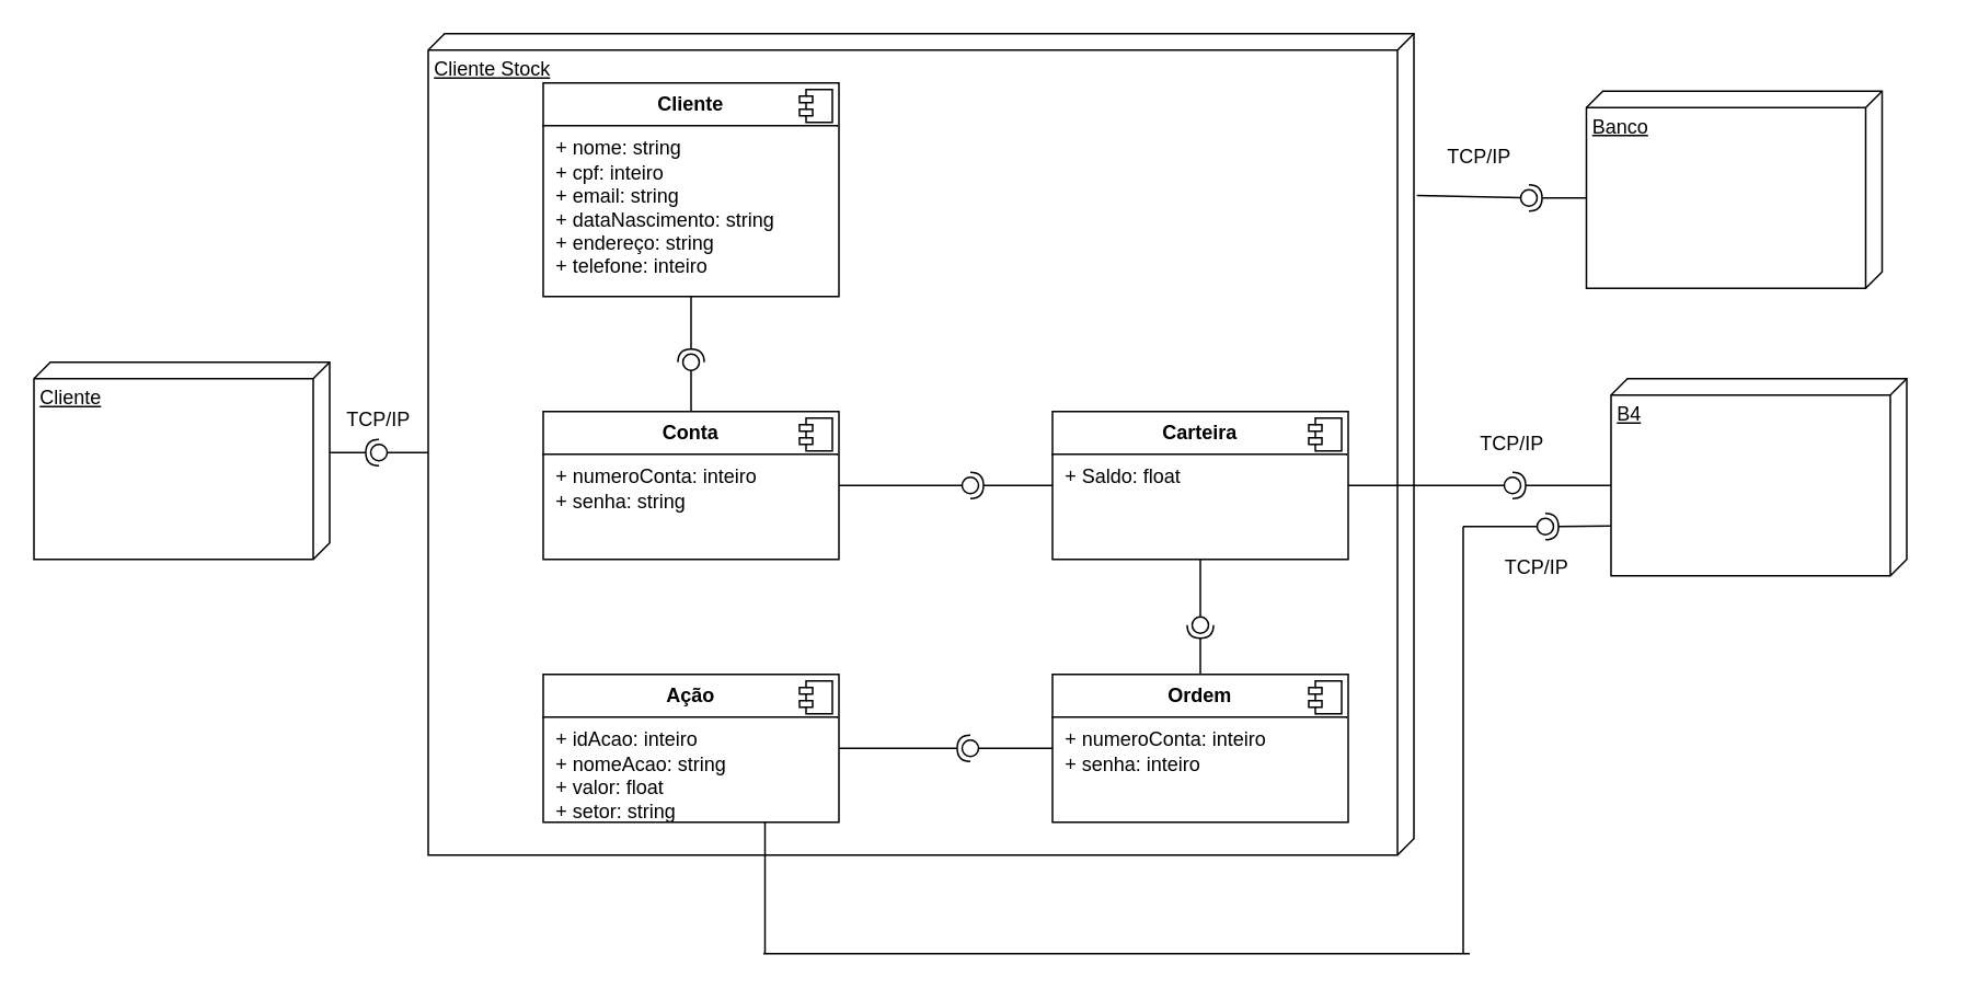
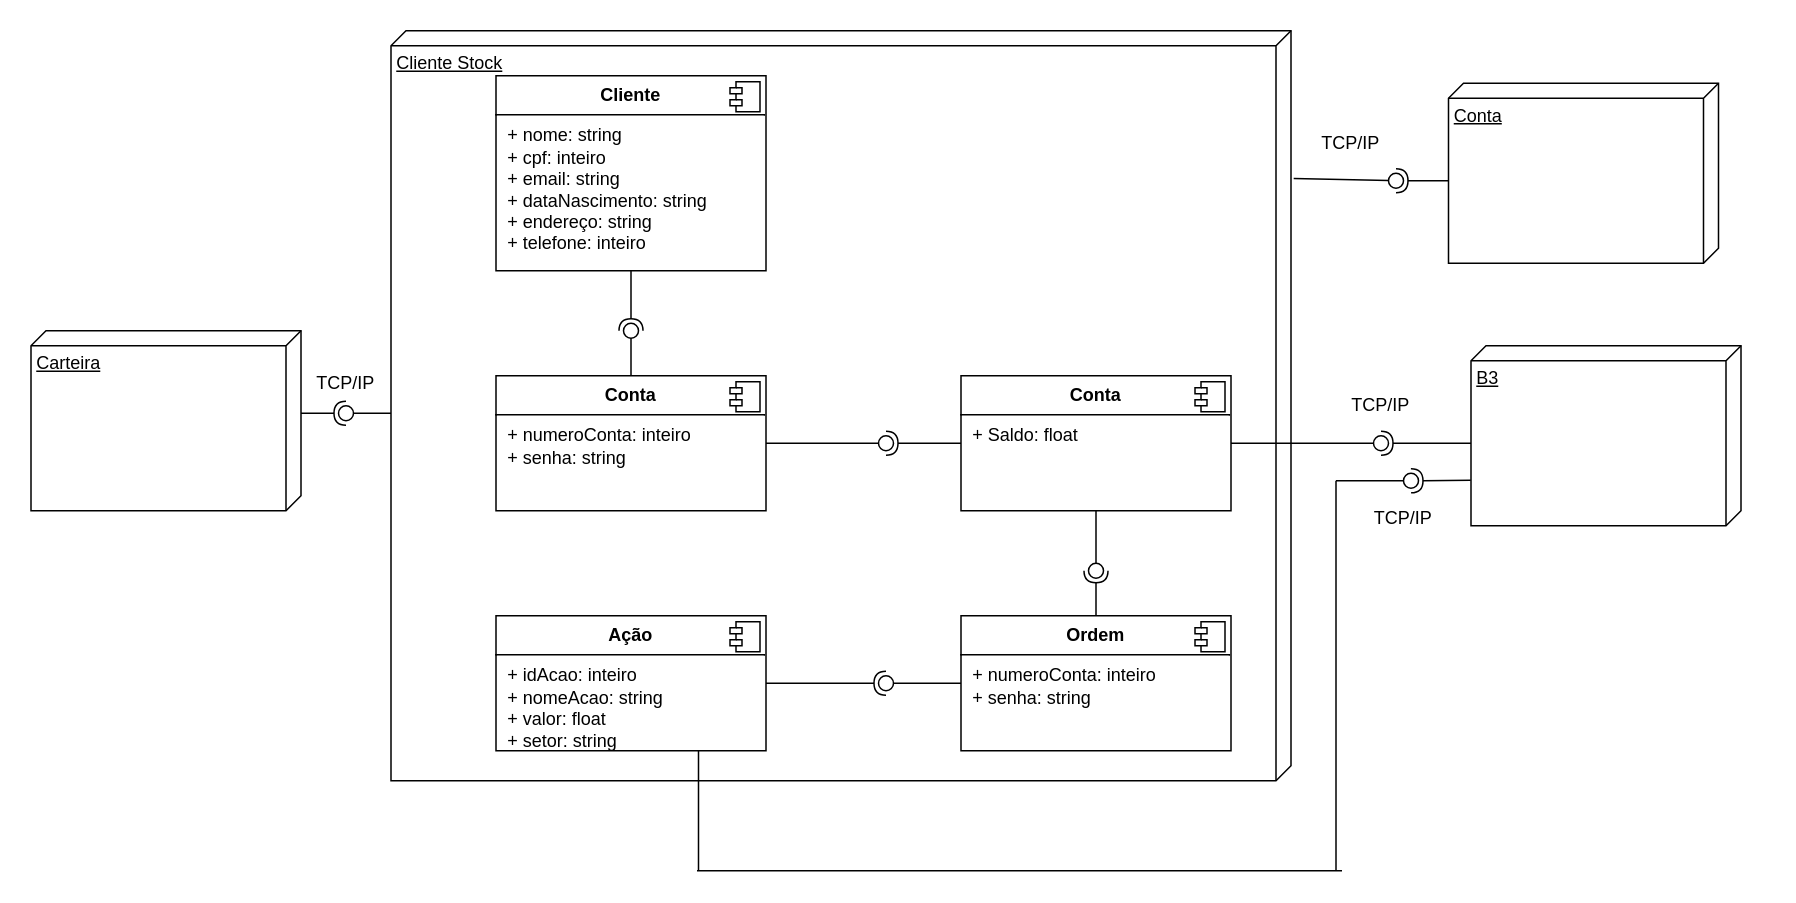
  <mxCell id="0" />
  <mxCell id="1" parent="0" />
  <mxCell id="2" value="Cliente Stock" style="verticalAlign=top;align=left;spacingTop=8;spacingLeft=2;spacingRight=12;shape=cube;size=10;direction=south;fontStyle=4;html=1;whiteSpace=wrap;" vertex="1" parent="1"><mxGeometry x="260" y="20" width="600" height="500" as="geometry" /></mxCell>
  <mxCell id="3" value="" style="ellipse;whiteSpace=wrap;html=1;align=center;aspect=fixed;fillColor=none;strokeColor=none;resizable=0;perimeter=centerPerimeter;rotatable=0;allowArrows=0;points=[];outlineConnect=1;" vertex="1" parent="1"><mxGeometry x="1165" y="110" width="10" height="10" as="geometry" /></mxCell>
  <mxCell id="4" value="&lt;p style=&quot;margin:0px;margin-top:6px;text-align:center;&quot;&gt;&lt;b&gt;Conta&lt;/b&gt;&lt;/p&gt;&lt;hr size=&quot;1&quot; style=&quot;border-style:solid;&quot;&gt;&lt;p style=&quot;margin:0px;margin-left:8px;&quot;&gt;+ numeroConta: inteiro&lt;br&gt;+ senha: string&lt;/p&gt;" style="align=left;overflow=fill;html=1;dropTarget=0;whiteSpace=wrap;" vertex="1" parent="1"><mxGeometry x="330" y="250" width="180" height="90" as="geometry" /></mxCell>
  <mxCell id="5" value="" style="shape=component;jettyWidth=8;jettyHeight=4;" vertex="1" parent="4"><mxGeometry x="1" width="20" height="20" relative="1" as="geometry"><mxPoint x="-24" y="4" as="offset" /></mxGeometry></mxCell>
  <mxCell id="6" value="" style="rounded=0;orthogonalLoop=1;jettySize=auto;html=1;endArrow=halfCircle;endFill=0;endSize=6;strokeWidth=1;sketch=0;fontSize=12;curved=1;exitX=0;exitY=0.5;exitDx=0;exitDy=0;" edge="1" parent="1" source="8"><mxGeometry relative="1" as="geometry"><mxPoint x="595" y="305" as="sourcePoint" /><mxPoint x="590" y="295" as="targetPoint" /></mxGeometry></mxCell>
  <mxCell id="7" value="" style="ellipse;whiteSpace=wrap;html=1;align=center;aspect=fixed;fillColor=none;strokeColor=none;resizable=0;perimeter=centerPerimeter;rotatable=0;allowArrows=0;points=[];outlineConnect=1;" vertex="1" parent="1"><mxGeometry x="570" y="300" width="10" height="10" as="geometry" /></mxCell>
- <mxCell id="8" value="&lt;p style=&quot;margin:0px;margin-top:6px;text-align:center;&quot;&gt;&lt;b&gt;Carteira&lt;/b&gt;&lt;/p&gt;&lt;hr size=&quot;1&quot; style=&quot;border-style:solid;&quot;&gt;&lt;p style=&quot;margin:0px;margin-left:8px;&quot;&gt;+ Saldo: float&lt;br&gt;&lt;br&gt;&lt;/p&gt;" style="align=left;overflow=fill;html=1;dropTarget=0;whiteSpace=wrap;" vertex="1" parent="1"><mxGeometry x="640" y="250" width="180" height="90" as="geometry" /></mxCell>
+ <mxCell id="8" value="&lt;p style=&quot;margin:0px;margin-top:6px;text-align:center;&quot;&gt;&lt;b&gt;Conta&lt;/b&gt;&lt;/p&gt;&lt;hr size=&quot;1&quot; style=&quot;border-style:solid;&quot;&gt;&lt;p style=&quot;margin:0px;margin-left:8px;&quot;&gt;+ Saldo: float&lt;br&gt;&lt;br&gt;&lt;/p&gt;" style="align=left;overflow=fill;html=1;dropTarget=0;whiteSpace=wrap;" vertex="1" parent="1"><mxGeometry x="640" y="250" width="180" height="90" as="geometry" /></mxCell>
  <mxCell id="9" value="" style="shape=component;jettyWidth=8;jettyHeight=4;" vertex="1" parent="8"><mxGeometry x="1" width="20" height="20" relative="1" as="geometry"><mxPoint x="-24" y="4" as="offset" /></mxGeometry></mxCell>
  <mxCell id="10" value="" style="rounded=0;orthogonalLoop=1;jettySize=auto;html=1;endArrow=oval;endFill=0;sketch=0;sourcePerimeterSpacing=0;targetPerimeterSpacing=0;endSize=10;exitX=1;exitY=0.5;exitDx=0;exitDy=0;" edge="1" parent="1" source="4"><mxGeometry relative="1" as="geometry"><mxPoint x="600" y="465" as="sourcePoint" /><mxPoint x="590" y="295" as="targetPoint" /></mxGeometry></mxCell>
  <mxCell id="11" value="" style="ellipse;whiteSpace=wrap;html=1;align=center;aspect=fixed;fillColor=none;strokeColor=none;resizable=0;perimeter=centerPerimeter;rotatable=0;allowArrows=0;points=[];outlineConnect=1;" vertex="1" parent="1"><mxGeometry x="550" y="290" width="10" height="10" as="geometry" /></mxCell>
  <mxCell id="12" value="&lt;p style=&quot;margin:0px;margin-top:6px;text-align:center;&quot;&gt;&lt;b&gt;Ação&lt;/b&gt;&lt;/p&gt;&lt;hr size=&quot;1&quot; style=&quot;border-style:solid;&quot;&gt;&lt;p style=&quot;margin:0px;margin-left:8px;&quot;&gt;+ idAcao: inteiro&lt;br&gt;+ nomeAcao: string&lt;/p&gt;&lt;p style=&quot;margin:0px;margin-left:8px;&quot;&gt;+ valor: float&lt;/p&gt;&lt;p style=&quot;margin:0px;margin-left:8px;&quot;&gt;+ setor: string&lt;/p&gt;" style="align=left;overflow=fill;html=1;dropTarget=0;whiteSpace=wrap;" vertex="1" parent="1"><mxGeometry x="330" y="410" width="180" height="90" as="geometry" /></mxCell>
  <mxCell id="13" value="" style="shape=component;jettyWidth=8;jettyHeight=4;" vertex="1" parent="12"><mxGeometry x="1" width="20" height="20" relative="1" as="geometry"><mxPoint x="-24" y="4" as="offset" /></mxGeometry></mxCell>
- <mxCell id="14" value="&lt;p style=&quot;margin:0px;margin-top:6px;text-align:center;&quot;&gt;&lt;b&gt;Ordem&lt;/b&gt;&lt;/p&gt;&lt;hr size=&quot;1&quot; style=&quot;border-style:solid;&quot;&gt;&lt;p style=&quot;margin:0px;margin-left:8px;&quot;&gt;+ numeroConta: inteiro&lt;br&gt;+ senha: inteiro&lt;/p&gt;" style="align=left;overflow=fill;html=1;dropTarget=0;whiteSpace=wrap;" vertex="1" parent="1"><mxGeometry x="640" y="410" width="180" height="90" as="geometry" /></mxCell>
+ <mxCell id="14" value="&lt;p style=&quot;margin:0px;margin-top:6px;text-align:center;&quot;&gt;&lt;b&gt;Ordem&lt;/b&gt;&lt;/p&gt;&lt;hr size=&quot;1&quot; style=&quot;border-style:solid;&quot;&gt;&lt;p style=&quot;margin:0px;margin-left:8px;&quot;&gt;+ numeroConta: inteiro&lt;br&gt;+ senha: string&lt;/p&gt;" style="align=left;overflow=fill;html=1;dropTarget=0;whiteSpace=wrap;" vertex="1" parent="1"><mxGeometry x="640" y="410" width="180" height="90" as="geometry" /></mxCell>
  <mxCell id="15" value="" style="shape=component;jettyWidth=8;jettyHeight=4;" vertex="1" parent="14"><mxGeometry x="1" width="20" height="20" relative="1" as="geometry"><mxPoint x="-24" y="4" as="offset" /></mxGeometry></mxCell>
  <mxCell id="16" value="" style="rounded=0;orthogonalLoop=1;jettySize=auto;html=1;endArrow=halfCircle;endFill=0;endSize=6;strokeWidth=1;sketch=0;exitX=1;exitY=0.5;exitDx=0;exitDy=0;" edge="1" parent="1" source="12"><mxGeometry relative="1" as="geometry"><mxPoint x="1130" y="385" as="sourcePoint" /><mxPoint x="590" y="455" as="targetPoint" /></mxGeometry></mxCell>
  <mxCell id="17" value="" style="rounded=0;orthogonalLoop=1;jettySize=auto;html=1;endArrow=oval;endFill=0;sketch=0;sourcePerimeterSpacing=0;targetPerimeterSpacing=0;endSize=10;exitX=0;exitY=0.5;exitDx=0;exitDy=0;" edge="1" parent="1" source="14"><mxGeometry relative="1" as="geometry"><mxPoint x="1106" y="330" as="sourcePoint" /><mxPoint x="590" y="455" as="targetPoint" /></mxGeometry></mxCell>
  <mxCell id="18" value="" style="ellipse;whiteSpace=wrap;html=1;align=center;aspect=fixed;fillColor=none;strokeColor=none;resizable=0;perimeter=centerPerimeter;rotatable=0;allowArrows=0;points=[];outlineConnect=1;" vertex="1" parent="1"><mxGeometry x="545" y="350" width="10" height="10" as="geometry" /></mxCell>
  <mxCell id="19" value="" style="rounded=0;orthogonalLoop=1;jettySize=auto;html=1;endArrow=halfCircle;endFill=0;endSize=6;strokeWidth=1;sketch=0;exitX=0.5;exitY=0;exitDx=0;exitDy=0;" edge="1" parent="1" source="14"><mxGeometry relative="1" as="geometry"><mxPoint x="890" y="365" as="sourcePoint" /><mxPoint x="730" y="380" as="targetPoint" /></mxGeometry></mxCell>
  <mxCell id="20" value="" style="rounded=0;orthogonalLoop=1;jettySize=auto;html=1;endArrow=oval;endFill=0;sketch=0;sourcePerimeterSpacing=0;targetPerimeterSpacing=0;endSize=10;exitX=0.5;exitY=1;exitDx=0;exitDy=0;" edge="1" parent="1" source="8"><mxGeometry relative="1" as="geometry"><mxPoint x="850" y="365" as="sourcePoint" /><mxPoint x="730" y="380" as="targetPoint" /></mxGeometry></mxCell>
  <mxCell id="21" value="&lt;p style=&quot;margin:0px;margin-top:6px;text-align:center;&quot;&gt;&lt;b&gt;Cliente&lt;/b&gt;&lt;/p&gt;&lt;hr size=&quot;1&quot; style=&quot;border-style:solid;&quot;&gt;&lt;p style=&quot;margin:0px;margin-left:8px;&quot;&gt;+ nome: string&lt;br&gt;+ cpf: inteiro&lt;/p&gt;&lt;p style=&quot;margin:0px;margin-left:8px;&quot;&gt;+ email: string&lt;/p&gt;&lt;p style=&quot;margin:0px;margin-left:8px;&quot;&gt;+ dataNascimento: string&lt;/p&gt;&lt;p style=&quot;margin:0px;margin-left:8px;&quot;&gt;+ endereço: string&lt;/p&gt;&lt;p style=&quot;margin:0px;margin-left:8px;&quot;&gt;+ telefone: inteiro&lt;/p&gt;" style="align=left;overflow=fill;html=1;dropTarget=0;whiteSpace=wrap;" vertex="1" parent="1"><mxGeometry x="330" y="50" width="180" height="130" as="geometry" /></mxCell>
  <mxCell id="22" value="" style="shape=component;jettyWidth=8;jettyHeight=4;" vertex="1" parent="21"><mxGeometry x="1" width="20" height="20" relative="1" as="geometry"><mxPoint x="-24" y="4" as="offset" /></mxGeometry></mxCell>
  <mxCell id="23" value="" style="rounded=0;orthogonalLoop=1;jettySize=auto;html=1;endArrow=halfCircle;endFill=0;endSize=6;strokeWidth=1;sketch=0;exitX=0.5;exitY=1;exitDx=0;exitDy=0;" edge="1" parent="1" source="21"><mxGeometry relative="1" as="geometry"><mxPoint x="342" y="225" as="sourcePoint" /><mxPoint x="420" y="220" as="targetPoint" /></mxGeometry></mxCell>
  <mxCell id="24" value="" style="rounded=0;orthogonalLoop=1;jettySize=auto;html=1;endArrow=oval;endFill=0;sketch=0;sourcePerimeterSpacing=0;targetPerimeterSpacing=0;endSize=10;exitX=0.5;exitY=0;exitDx=0;exitDy=0;" edge="1" parent="1" source="4"><mxGeometry relative="1" as="geometry"><mxPoint x="280" y="225" as="sourcePoint" /><mxPoint x="420" y="220" as="targetPoint" /></mxGeometry></mxCell>
  <mxCell id="25" value="" style="ellipse;whiteSpace=wrap;html=1;align=center;aspect=fixed;fillColor=none;strokeColor=none;resizable=0;perimeter=centerPerimeter;rotatable=0;allowArrows=0;points=[];outlineConnect=1;" vertex="1" parent="1"><mxGeometry x="295" y="220" width="10" height="10" as="geometry" /></mxCell>
- <mxCell id="26" value="B4" style="verticalAlign=top;align=left;spacingTop=8;spacingLeft=2;spacingRight=12;shape=cube;size=10;direction=south;fontStyle=4;html=1;whiteSpace=wrap;" vertex="1" parent="1"><mxGeometry x="980" y="230" width="180" height="120" as="geometry" /></mxCell>
+ <mxCell id="26" value="B3" style="verticalAlign=top;align=left;spacingTop=8;spacingLeft=2;spacingRight=12;shape=cube;size=10;direction=south;fontStyle=4;html=1;whiteSpace=wrap;" vertex="1" parent="1"><mxGeometry x="980" y="230" width="180" height="120" as="geometry" /></mxCell>
  <mxCell id="27" value="" style="rounded=0;orthogonalLoop=1;jettySize=auto;html=1;endArrow=halfCircle;endFill=0;endSize=6;strokeWidth=1;sketch=0;fontSize=12;curved=1;exitX=0;exitY=0;exitDx=65;exitDy=180;exitPerimeter=0;" edge="1" parent="1" source="26"><mxGeometry relative="1" as="geometry"><mxPoint x="955" y="255" as="sourcePoint" /><mxPoint x="920" y="295" as="targetPoint" /></mxGeometry></mxCell>
  <mxCell id="28" value="" style="ellipse;whiteSpace=wrap;html=1;align=center;aspect=fixed;fillColor=none;strokeColor=none;resizable=0;perimeter=centerPerimeter;rotatable=0;allowArrows=0;points=[];outlineConnect=1;" vertex="1" parent="1"><mxGeometry x="930" y="280" width="10" height="10" as="geometry" /></mxCell>
  <mxCell id="29" value="" style="rounded=0;orthogonalLoop=1;jettySize=auto;html=1;endArrow=halfCircle;endFill=0;endSize=6;strokeWidth=1;sketch=0;exitX=0.731;exitY=1.001;exitDx=0;exitDy=0;exitPerimeter=0;" edge="1" parent="1"><mxGeometry relative="1" as="geometry"><mxPoint x="979.82" y="319.72" as="sourcePoint" /><mxPoint x="940" y="320" as="targetPoint" /></mxGeometry></mxCell>
  <mxCell id="30" value="" style="rounded=0;orthogonalLoop=1;jettySize=auto;html=1;endArrow=oval;endFill=0;sketch=0;sourcePerimeterSpacing=0;targetPerimeterSpacing=0;endSize=10;exitX=1;exitY=0.5;exitDx=0;exitDy=0;" edge="1" parent="1" source="8"><mxGeometry relative="1" as="geometry"><mxPoint x="990" y="155" as="sourcePoint" /><mxPoint x="920" y="295" as="targetPoint" /></mxGeometry></mxCell>
  <mxCell id="31" value="" style="ellipse;whiteSpace=wrap;html=1;align=center;aspect=fixed;fillColor=none;strokeColor=none;resizable=0;perimeter=centerPerimeter;rotatable=0;allowArrows=0;points=[];outlineConnect=1;" vertex="1" parent="1"><mxGeometry x="1005" y="150" width="10" height="10" as="geometry" /></mxCell>
  <mxCell id="32" value="" style="rounded=0;orthogonalLoop=1;jettySize=auto;html=1;endArrow=oval;endFill=0;sketch=0;sourcePerimeterSpacing=0;targetPerimeterSpacing=0;endSize=10;" edge="1" parent="1"><mxGeometry relative="1" as="geometry"><mxPoint x="890" y="320" as="sourcePoint" /><mxPoint x="940" y="320" as="targetPoint" /></mxGeometry></mxCell>
  <mxCell id="33" value="" style="endArrow=none;html=1;rounded=0;entryX=0.75;entryY=1;entryDx=0;entryDy=0;" edge="1" parent="1" target="12"><mxGeometry width="50" height="50" relative="1" as="geometry"><mxPoint x="465" y="580" as="sourcePoint" /><mxPoint x="580" y="560" as="targetPoint" /></mxGeometry></mxCell>
  <mxCell id="34" value="" style="endArrow=none;html=1;rounded=0;" edge="1" parent="1"><mxGeometry width="50" height="50" relative="1" as="geometry"><mxPoint x="464" y="580" as="sourcePoint" /><mxPoint x="894" y="580" as="targetPoint" /></mxGeometry></mxCell>
  <mxCell id="35" value="" style="endArrow=none;html=1;rounded=0;" edge="1" parent="1"><mxGeometry width="50" height="50" relative="1" as="geometry"><mxPoint x="890" y="320" as="sourcePoint" /><mxPoint x="890" y="580" as="targetPoint" /></mxGeometry></mxCell>
- <mxCell id="36" value="Banco" style="verticalAlign=top;align=left;spacingTop=8;spacingLeft=2;spacingRight=12;shape=cube;size=10;direction=south;fontStyle=4;html=1;whiteSpace=wrap;" vertex="1" parent="1"><mxGeometry x="965" y="55" width="180" height="120" as="geometry" /></mxCell>
+ <mxCell id="36" value="Conta" style="verticalAlign=top;align=left;spacingTop=8;spacingLeft=2;spacingRight=12;shape=cube;size=10;direction=south;fontStyle=4;html=1;whiteSpace=wrap;" vertex="1" parent="1"><mxGeometry x="965" y="55" width="180" height="120" as="geometry" /></mxCell>
  <mxCell id="37" value="" style="rounded=0;orthogonalLoop=1;jettySize=auto;html=1;endArrow=halfCircle;endFill=0;endSize=6;strokeWidth=1;sketch=0;fontSize=12;curved=1;exitX=0;exitY=0;exitDx=65;exitDy=180;exitPerimeter=0;" edge="1" parent="1" source="36"><mxGeometry relative="1" as="geometry"><mxPoint x="1145" y="115" as="sourcePoint" /><mxPoint x="930" y="120" as="targetPoint" /></mxGeometry></mxCell>
  <mxCell id="38" value="" style="ellipse;whiteSpace=wrap;html=1;align=center;aspect=fixed;fillColor=none;strokeColor=none;resizable=0;perimeter=centerPerimeter;rotatable=0;allowArrows=0;points=[];outlineConnect=1;" vertex="1" parent="1"><mxGeometry x="140" y="240" width="10" height="10" as="geometry" /></mxCell>
  <mxCell id="39" value="" style="ellipse;whiteSpace=wrap;html=1;align=center;aspect=fixed;fillColor=none;strokeColor=none;resizable=0;perimeter=centerPerimeter;rotatable=0;allowArrows=0;points=[];outlineConnect=1;" vertex="1" parent="1"><mxGeometry x="105" y="340" width="10" height="10" as="geometry" /></mxCell>
  <mxCell id="40" value="TCP/IP" style="text;html=1;align=center;verticalAlign=middle;whiteSpace=wrap;rounded=0;" vertex="1" parent="1"><mxGeometry x="870" y="80" width="60" height="30" as="geometry" /></mxCell>
  <mxCell id="41" value="TCP/IP" style="text;html=1;align=center;verticalAlign=middle;whiteSpace=wrap;rounded=0;" vertex="1" parent="1"><mxGeometry x="890" y="255" width="60" height="30" as="geometry" /></mxCell>
  <mxCell id="42" value="TCP/IP" style="text;html=1;align=center;verticalAlign=middle;whiteSpace=wrap;rounded=0;" vertex="1" parent="1"><mxGeometry x="905" y="330" width="60" height="30" as="geometry" /></mxCell>
- <mxCell id="43" value="Cliente" style="verticalAlign=top;align=left;spacingTop=8;spacingLeft=2;spacingRight=12;shape=cube;size=10;direction=south;fontStyle=4;html=1;whiteSpace=wrap;" vertex="1" parent="1"><mxGeometry x="20" y="220" width="180" height="120" as="geometry" /></mxCell>
+ <mxCell id="43" value="Carteira" style="verticalAlign=top;align=left;spacingTop=8;spacingLeft=2;spacingRight=12;shape=cube;size=10;direction=south;fontStyle=4;html=1;whiteSpace=wrap;" vertex="1" parent="1"><mxGeometry x="20" y="220" width="180" height="120" as="geometry" /></mxCell>
  <mxCell id="44" value="" style="rounded=0;orthogonalLoop=1;jettySize=auto;html=1;endArrow=halfCircle;endFill=0;endSize=6;strokeWidth=1;sketch=0;fontSize=12;curved=1;exitX=0;exitY=0;exitDx=55;exitDy=0;exitPerimeter=0;" edge="1" parent="1" source="43"><mxGeometry relative="1" as="geometry"><mxPoint x="210" y="135" as="sourcePoint" /><mxPoint x="230" y="275" as="targetPoint" /></mxGeometry></mxCell>
  <mxCell id="45" value="" style="rounded=0;orthogonalLoop=1;jettySize=auto;html=1;endArrow=oval;endFill=0;sketch=0;sourcePerimeterSpacing=0;targetPerimeterSpacing=0;endSize=10;exitX=0;exitY=0;exitDx=255;exitDy=600;exitPerimeter=0;" edge="1" parent="1" source="2"><mxGeometry relative="1" as="geometry"><mxPoint x="340" y="125" as="sourcePoint" /><mxPoint x="230" y="275" as="targetPoint" /></mxGeometry></mxCell>
  <mxCell id="46" value="" style="rounded=0;orthogonalLoop=1;jettySize=auto;html=1;endArrow=oval;endFill=0;sketch=0;sourcePerimeterSpacing=0;targetPerimeterSpacing=0;endSize=10;exitX=0.197;exitY=-0.003;exitDx=0;exitDy=0;exitPerimeter=0;" edge="1" parent="1" source="2"><mxGeometry relative="1" as="geometry"><mxPoint x="270" y="285" as="sourcePoint" /><mxPoint x="930" y="120" as="targetPoint" /></mxGeometry></mxCell>
  <mxCell id="47" value="TCP/IP" style="text;html=1;align=center;verticalAlign=middle;whiteSpace=wrap;rounded=0;" vertex="1" parent="1"><mxGeometry x="200" y="240" width="60" height="30" as="geometry" /></mxCell>
